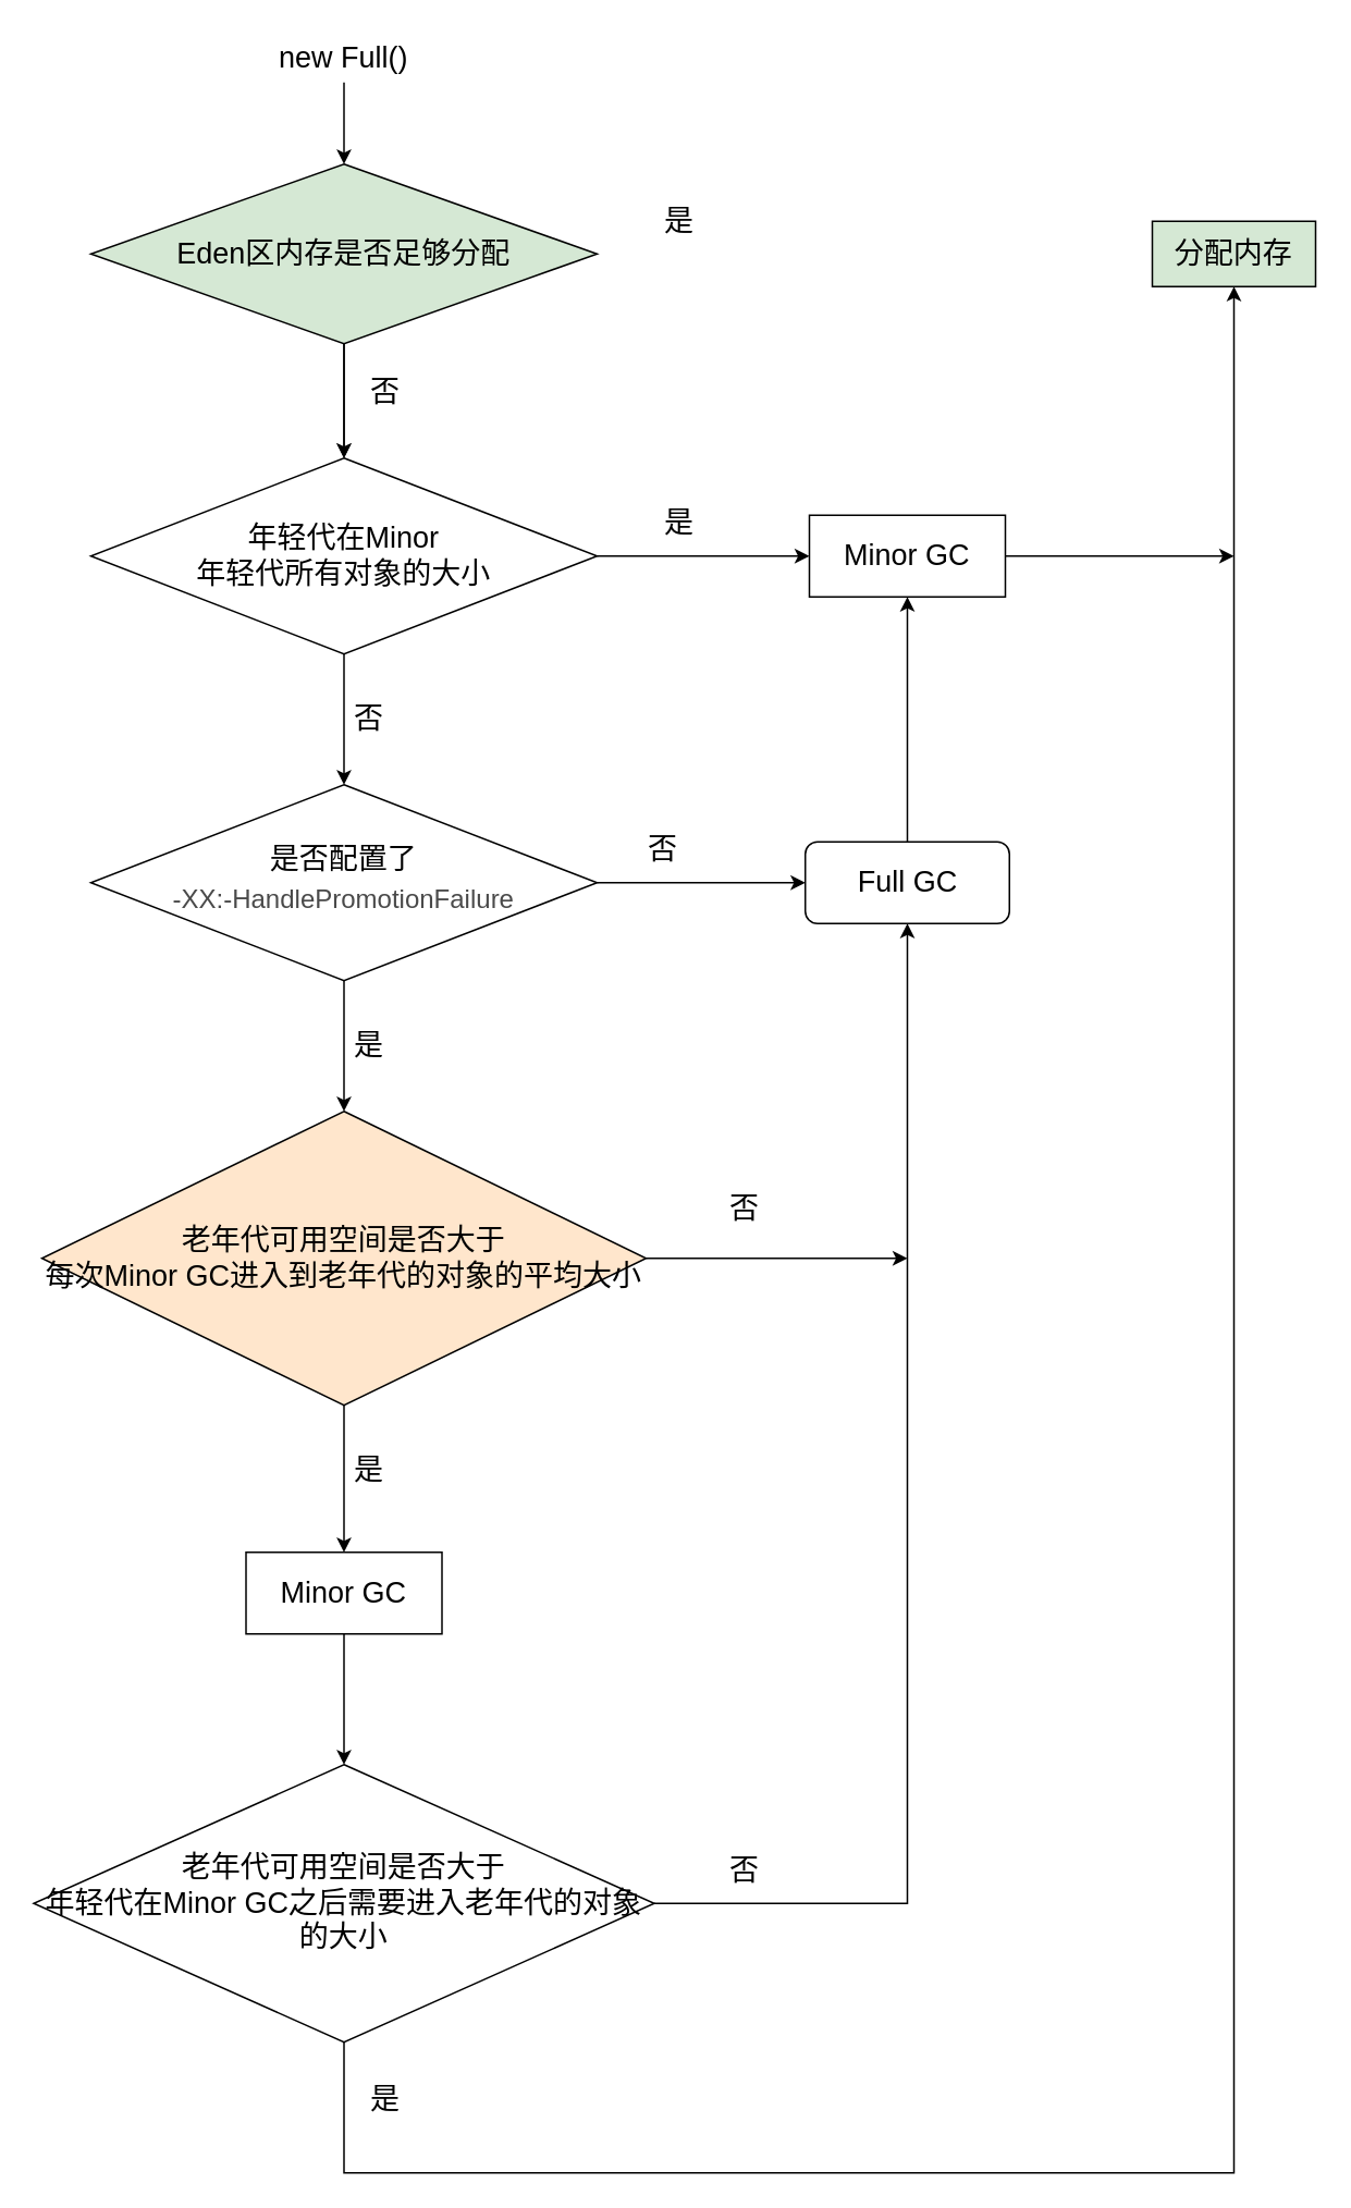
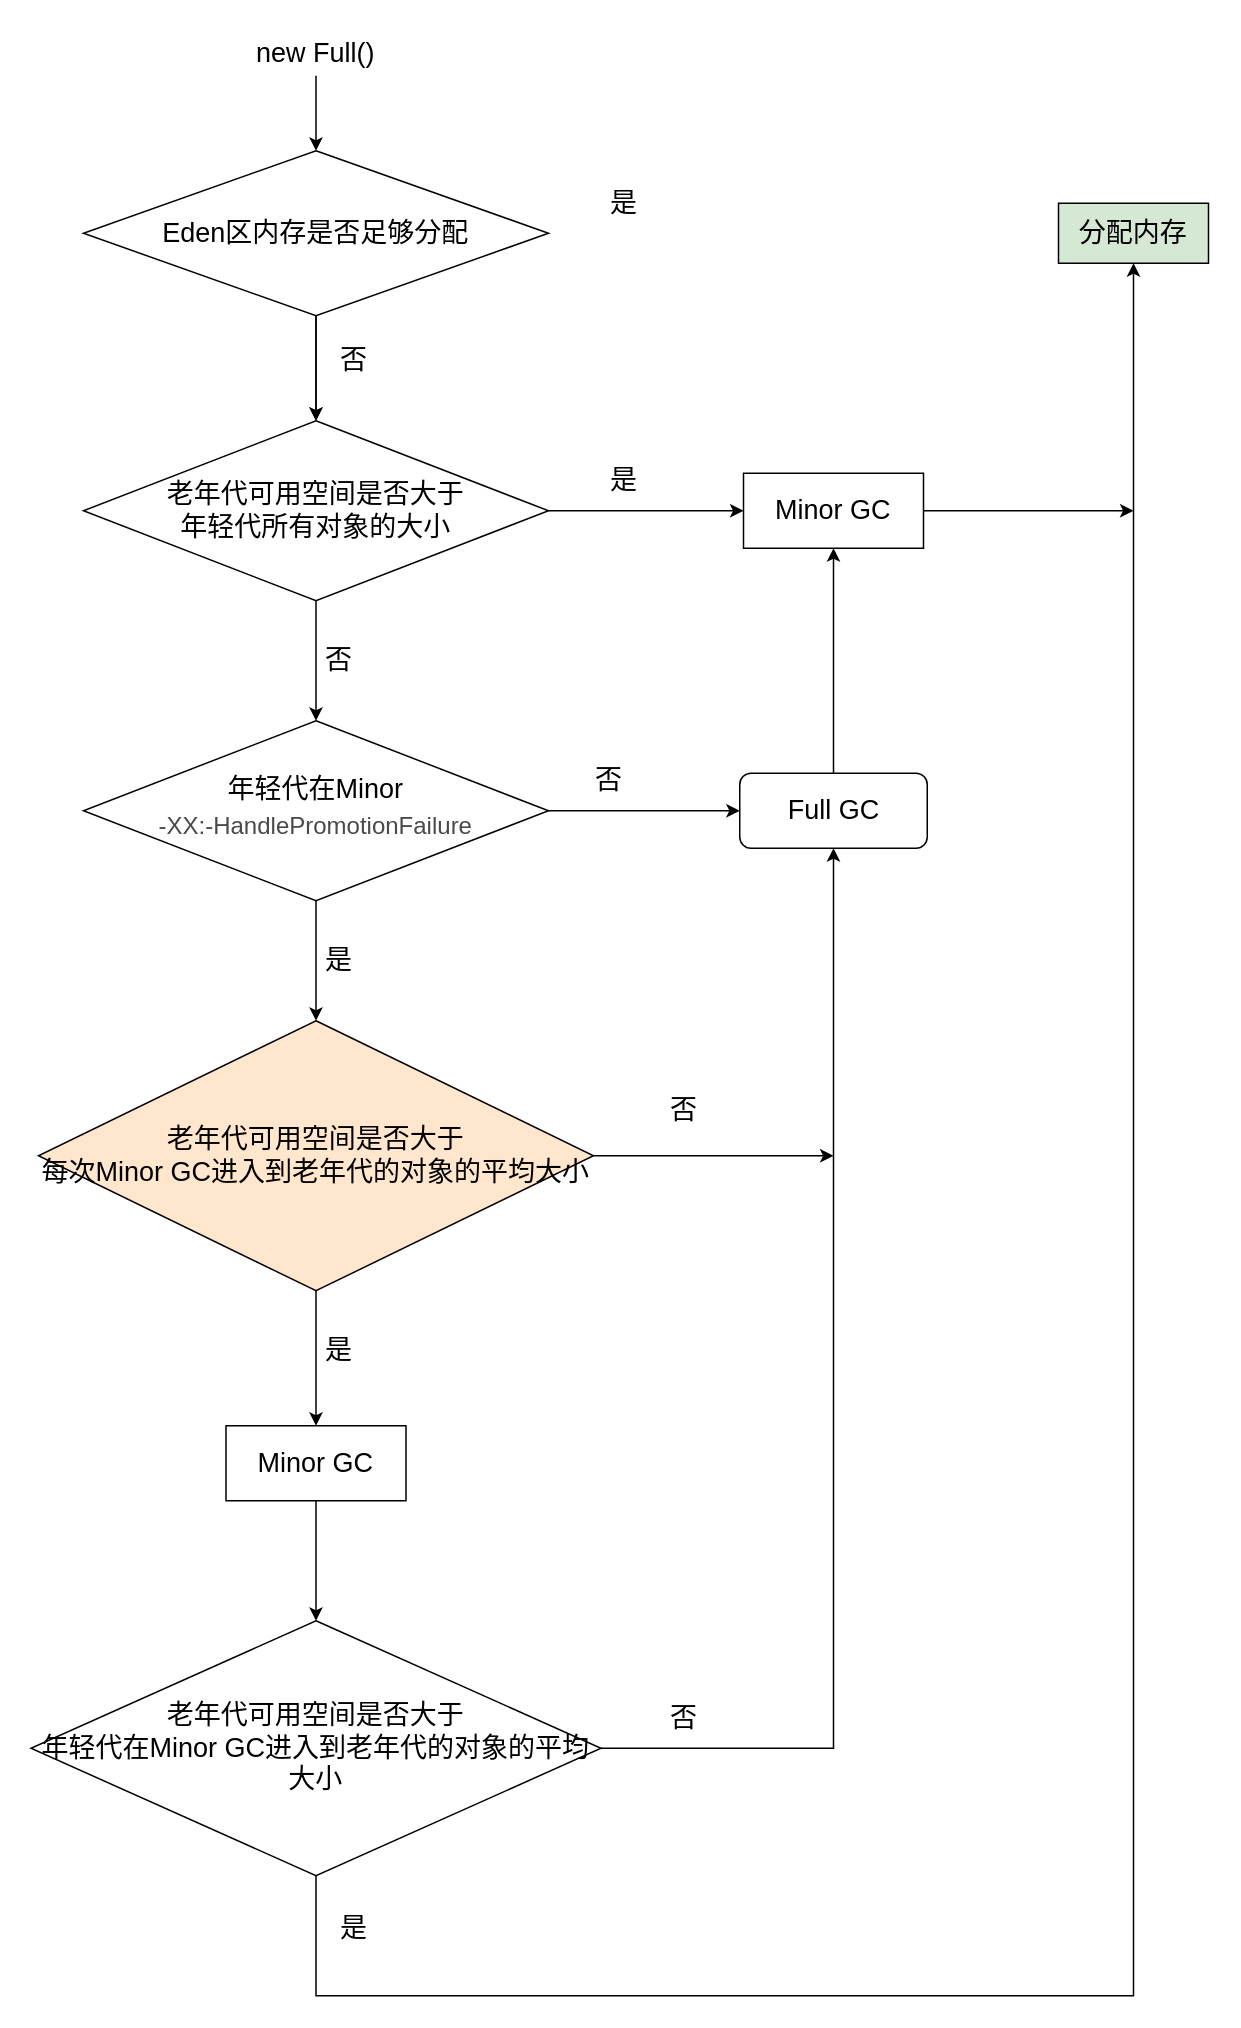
  <mxCell id="0" />
  <mxCell id="1" parent="0" />
  <mxCell id="2" style="edgeStyle=orthogonalEdgeStyle;rounded=0;orthogonalLoop=1;jettySize=auto;html=1;entryX=0.5;entryY=0;entryDx=0;entryDy=0;fontSize=18;" edge="1" parent="1" source="3"><mxGeometry relative="1" as="geometry"><mxPoint x="210" y="100" as="targetPoint" /></mxGeometry></mxCell>
  <mxCell id="3" value="&lt;font style=&quot;font-size: 18px;&quot;&gt;new Full()&lt;/font&gt;" style="text;html=1;strokeColor=none;fillColor=none;align=center;verticalAlign=middle;whiteSpace=wrap;rounded=0;" vertex="1" parent="1"><mxGeometry x="145" y="20" width="130" height="30" as="geometry" /></mxCell>
  <mxCell id="4" style="edgeStyle=orthogonalEdgeStyle;rounded=0;orthogonalLoop=1;jettySize=auto;html=1;fontSize=18;" edge="1" parent="1" source="6"><mxGeometry relative="1" as="geometry"><mxPoint x="210" y="280" as="targetPoint" /></mxGeometry></mxCell>
  <mxCell id="5" style="edgeStyle=orthogonalEdgeStyle;rounded=0;orthogonalLoop=1;jettySize=auto;html=1;fontSize=18;" edge="1" parent="1" source="6" target="11"><mxGeometry relative="1" as="geometry" /></mxCell>
- <mxCell id="6" value="Eden区内存是否足够分配" style="rhombus;whiteSpace=wrap;html=1;fontSize=18;fillColor=#d5e8d4;" vertex="1" parent="1"><mxGeometry x="55" y="100" width="310" height="110" as="geometry" /></mxCell>
+ <mxCell id="6" value="Eden区内存是否足够分配" style="rhombus;whiteSpace=wrap;html=1;fontSize=18;" vertex="1" parent="1"><mxGeometry x="55" y="100" width="310" height="110" as="geometry" /></mxCell>
  <mxCell id="7" value="分配内存" style="rounded=0;whiteSpace=wrap;html=1;fontSize=18;fillColor=#d5e8d4;" vertex="1" parent="1"><mxGeometry x="705" y="135" width="100" height="40" as="geometry" /></mxCell>
  <mxCell id="8" value="否" style="text;html=1;align=center;verticalAlign=middle;resizable=0;points=[];autosize=1;strokeColor=none;fillColor=none;fontSize=18;" vertex="1" parent="1"><mxGeometry x="220" y="225" width="30" height="30" as="geometry" /></mxCell>
  <mxCell id="9" style="edgeStyle=orthogonalEdgeStyle;rounded=0;orthogonalLoop=1;jettySize=auto;html=1;fontSize=14;" edge="1" parent="1" source="11"><mxGeometry relative="1" as="geometry"><mxPoint x="210" y="480" as="targetPoint" /></mxGeometry></mxCell>
  <mxCell id="10" style="edgeStyle=orthogonalEdgeStyle;rounded=0;orthogonalLoop=1;jettySize=auto;html=1;fontSize=18;" edge="1" parent="1" source="11"><mxGeometry relative="1" as="geometry"><mxPoint x="495" y="340" as="targetPoint" /></mxGeometry></mxCell>
- <mxCell id="11" value="年轻代在Minor&lt;br&gt;年轻代所有对象的大小" style="rhombus;whiteSpace=wrap;html=1;fontSize=18;" vertex="1" parent="1"><mxGeometry x="55" y="280" width="310" height="120" as="geometry" /></mxCell>
+ <mxCell id="11" value="老年代可用空间是否大于&lt;br&gt;年轻代所有对象的大小" style="rhombus;whiteSpace=wrap;html=1;fontSize=18;" vertex="1" parent="1"><mxGeometry x="55" y="280" width="310" height="120" as="geometry" /></mxCell>
  <mxCell id="12" style="edgeStyle=orthogonalEdgeStyle;rounded=0;orthogonalLoop=1;jettySize=auto;html=1;exitX=0.5;exitY=1;exitDx=0;exitDy=0;fontSize=14;" edge="1" parent="1" source="11" target="11"><mxGeometry relative="1" as="geometry" /></mxCell>
  <mxCell id="13" value="&lt;font style=&quot;font-size: 18px;&quot;&gt;否&lt;/font&gt;" style="text;html=1;align=center;verticalAlign=middle;resizable=0;points=[];autosize=1;strokeColor=none;fillColor=none;fontSize=14;" vertex="1" parent="1"><mxGeometry x="210" y="430" width="30" height="20" as="geometry" /></mxCell>
  <mxCell id="14" style="edgeStyle=orthogonalEdgeStyle;rounded=0;orthogonalLoop=1;jettySize=auto;html=1;entryX=0.5;entryY=1;entryDx=0;entryDy=0;fontSize=18;" edge="1" parent="1" source="15" target="18"><mxGeometry relative="1" as="geometry" /></mxCell>
  <mxCell id="15" value="Full GC" style="whiteSpace=wrap;html=1;fontSize=18;rounded=1;" vertex="1" parent="1"><mxGeometry x="492.5" y="515" width="125" height="50" as="geometry" /></mxCell>
  <mxCell id="16" value="是" style="text;html=1;align=center;verticalAlign=middle;resizable=0;points=[];autosize=1;strokeColor=none;fillColor=none;fontSize=18;" vertex="1" parent="1"><mxGeometry x="400" y="305" width="30" height="30" as="geometry" /></mxCell>
  <mxCell id="17" style="edgeStyle=orthogonalEdgeStyle;rounded=0;orthogonalLoop=1;jettySize=auto;html=1;fontSize=18;" edge="1" parent="1" source="18"><mxGeometry relative="1" as="geometry"><mxPoint x="755" y="340" as="targetPoint" /></mxGeometry></mxCell>
  <mxCell id="18" value="Minor GC" style="whiteSpace=wrap;html=1;fontSize=18;" vertex="1" parent="1"><mxGeometry x="495" y="315" width="120" height="50" as="geometry" /></mxCell>
  <mxCell id="19" style="edgeStyle=orthogonalEdgeStyle;rounded=0;orthogonalLoop=1;jettySize=auto;html=1;fontSize=18;entryX=0;entryY=0.5;entryDx=0;entryDy=0;" edge="1" parent="1" source="21" target="15"><mxGeometry relative="1" as="geometry"><mxPoint x="465" y="550" as="targetPoint" /></mxGeometry></mxCell>
  <mxCell id="20" style="edgeStyle=orthogonalEdgeStyle;rounded=0;orthogonalLoop=1;jettySize=auto;html=1;fontSize=18;" edge="1" parent="1" source="21"><mxGeometry relative="1" as="geometry"><mxPoint x="210" y="680" as="targetPoint" /></mxGeometry></mxCell>
- <mxCell id="21" value="是否配置了&lt;br&gt;&lt;div style=&quot;line-height: 1.75; font-size: 14px; text-align: left;&quot;&gt;&lt;span style=&quot;font-size: 16px;color: rgb(74, 74, 74);&quot;&gt;-XX:-HandlePromotionFailure&lt;/span&gt;&lt;/div&gt;" style="rhombus;whiteSpace=wrap;html=1;fontSize=18;" vertex="1" parent="1"><mxGeometry x="55" y="480" width="310" height="120" as="geometry" /></mxCell>
+ <mxCell id="21" value="年轻代在Minor&lt;br&gt;&lt;div style=&quot;line-height: 1.75; font-size: 14px; text-align: left;&quot;&gt;&lt;span style=&quot;font-size: 16px;color: rgb(74, 74, 74);&quot;&gt;-XX:-HandlePromotionFailure&lt;/span&gt;&lt;/div&gt;" style="rhombus;whiteSpace=wrap;html=1;fontSize=18;" vertex="1" parent="1"><mxGeometry x="55" y="480" width="310" height="120" as="geometry" /></mxCell>
  <mxCell id="22" value="否" style="text;html=1;align=center;verticalAlign=middle;resizable=0;points=[];autosize=1;strokeColor=none;fillColor=none;fontSize=18;" vertex="1" parent="1"><mxGeometry x="390" y="505" width="30" height="30" as="geometry" /></mxCell>
  <mxCell id="23" value="是" style="text;html=1;align=center;verticalAlign=middle;resizable=0;points=[];autosize=1;strokeColor=none;fillColor=none;fontSize=18;" vertex="1" parent="1"><mxGeometry x="210" y="625" width="30" height="30" as="geometry" /></mxCell>
  <mxCell id="24" style="edgeStyle=orthogonalEdgeStyle;rounded=0;orthogonalLoop=1;jettySize=auto;html=1;fontSize=18;" edge="1" parent="1" source="26"><mxGeometry relative="1" as="geometry"><mxPoint x="210" y="950" as="targetPoint" /></mxGeometry></mxCell>
  <mxCell id="25" style="edgeStyle=orthogonalEdgeStyle;rounded=0;orthogonalLoop=1;jettySize=auto;html=1;fontSize=18;" edge="1" parent="1" source="26"><mxGeometry relative="1" as="geometry"><mxPoint x="555" y="770" as="targetPoint" /></mxGeometry></mxCell>
  <mxCell id="26" value="老年代可用空间是否大于&lt;br&gt;每次Minor GC进入到老年代的对象的平均大小" style="rhombus;whiteSpace=wrap;html=1;fontSize=18;fillColor=#ffe6cc;" vertex="1" parent="1"><mxGeometry x="25" y="680" width="370" height="180" as="geometry" /></mxCell>
  <mxCell id="27" value="是" style="text;html=1;align=center;verticalAlign=middle;resizable=0;points=[];autosize=1;strokeColor=none;fillColor=none;fontSize=18;" vertex="1" parent="1"><mxGeometry x="210" y="885" width="30" height="30" as="geometry" /></mxCell>
  <mxCell id="28" style="edgeStyle=orthogonalEdgeStyle;rounded=0;orthogonalLoop=1;jettySize=auto;html=1;entryX=0.5;entryY=0;entryDx=0;entryDy=0;fontSize=18;" edge="1" parent="1" source="29" target="32"><mxGeometry relative="1" as="geometry" /></mxCell>
  <mxCell id="29" value="Minor GC" style="whiteSpace=wrap;html=1;fontSize=18;" vertex="1" parent="1"><mxGeometry x="150" y="950" width="120" height="50" as="geometry" /></mxCell>
  <mxCell id="30" style="edgeStyle=orthogonalEdgeStyle;rounded=0;orthogonalLoop=1;jettySize=auto;html=1;entryX=0.5;entryY=1;entryDx=0;entryDy=0;fontSize=18;" edge="1" parent="1" source="32" target="15"><mxGeometry relative="1" as="geometry" /></mxCell>
  <mxCell id="31" style="edgeStyle=orthogonalEdgeStyle;rounded=0;orthogonalLoop=1;jettySize=auto;html=1;fontSize=18;" edge="1" parent="1" source="32" target="7"><mxGeometry relative="1" as="geometry"><Array as="points"><mxPoint x="210" y="1330" /><mxPoint x="755" y="1330" /></Array></mxGeometry></mxCell>
- <mxCell id="32" value="老年代可用空间是否大于&lt;br&gt;年轻代在Minor GC之后需要进入老年代的对象的大小" style="rhombus;whiteSpace=wrap;html=1;fontSize=18;" vertex="1" parent="1"><mxGeometry x="20" y="1080" width="380" height="170" as="geometry" /></mxCell>
+ <mxCell id="32" value="老年代可用空间是否大于&lt;br&gt;年轻代在Minor GC进入到老年代的对象的平均大小" style="rhombus;whiteSpace=wrap;html=1;fontSize=18;" vertex="1" parent="1"><mxGeometry x="20" y="1080" width="380" height="170" as="geometry" /></mxCell>
  <mxCell id="33" value="否" style="text;html=1;align=center;verticalAlign=middle;resizable=0;points=[];autosize=1;strokeColor=none;fillColor=none;fontSize=18;" vertex="1" parent="1"><mxGeometry x="440" y="1130" width="30" height="30" as="geometry" /></mxCell>
  <mxCell id="34" value="是" style="text;html=1;align=center;verticalAlign=middle;resizable=0;points=[];autosize=1;strokeColor=none;fillColor=none;fontSize=18;" vertex="1" parent="1"><mxGeometry x="220" y="1270" width="30" height="30" as="geometry" /></mxCell>
  <mxCell id="35" value="是" style="text;html=1;align=center;verticalAlign=middle;resizable=0;points=[];autosize=1;strokeColor=none;fillColor=none;fontSize=18;" vertex="1" parent="1"><mxGeometry x="400" y="120" width="30" height="30" as="geometry" /></mxCell>
  <mxCell id="36" value="否" style="text;html=1;align=center;verticalAlign=middle;resizable=0;points=[];autosize=1;strokeColor=none;fillColor=none;fontSize=18;" vertex="1" parent="1"><mxGeometry x="440" y="725" width="30" height="30" as="geometry" /></mxCell>
